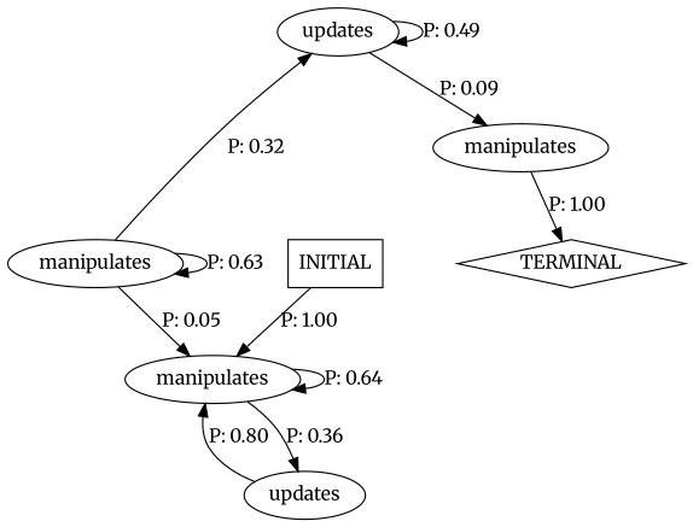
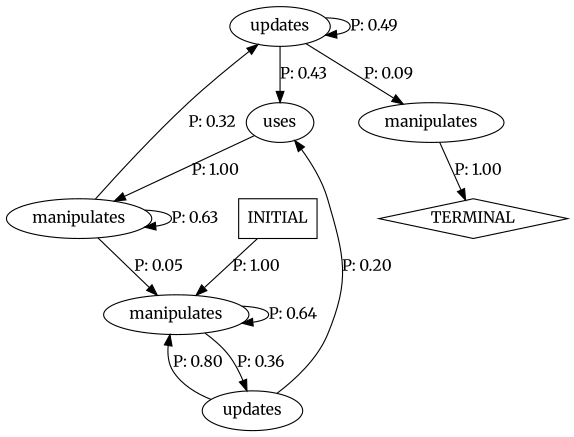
  digraph {
    fontname=Merriweather
    node [fontname=Merriweather]
    edge [fontname=Merriweather]
    n1 [label=manipulates]
    n2 [label=TERMINAL shape=diamond]
    n3 [label=manipulates]
    n4 [label=updates]
    n5 [label=manipulates]
    n6 [label=updates]
+   n7 [label=uses]
    n8 [label=INITIAL shape=box]
    n1 -> n2 [label="P: 1.00"]
    n3 -> n3 [label="P: 0.64"]
    n3 -> n4 [label="P: 0.36"]
    n4 -> n3 [label="P: 0.80"]
+   n4 -> n7 [label="P: 0.20"]
    n5 -> n3 [label="P: 0.05"]
    n5 -> n5 [label="P: 0.63"]
    n5 -> n6 [label="P: 0.32"]
    n6 -> n1 [label="P: 0.09"]
    n6 -> n6 [label="P: 0.49"]
+   n6 -> n7 [label="P: 0.43"]
+   n7 -> n5 [label="P: 1.00"]
    n8 -> n3 [label="P: 1.00"]
  }
